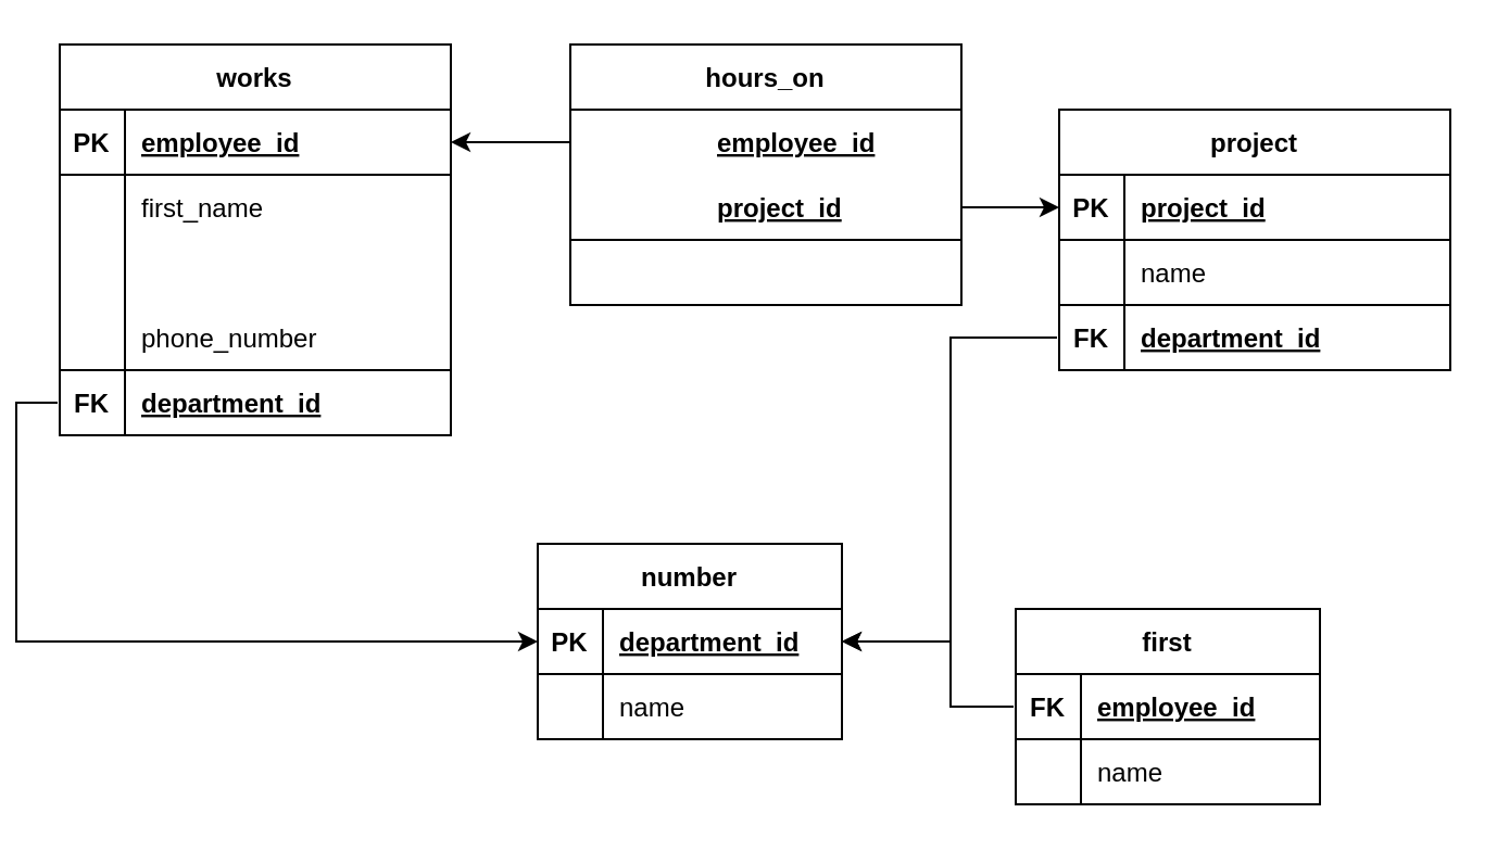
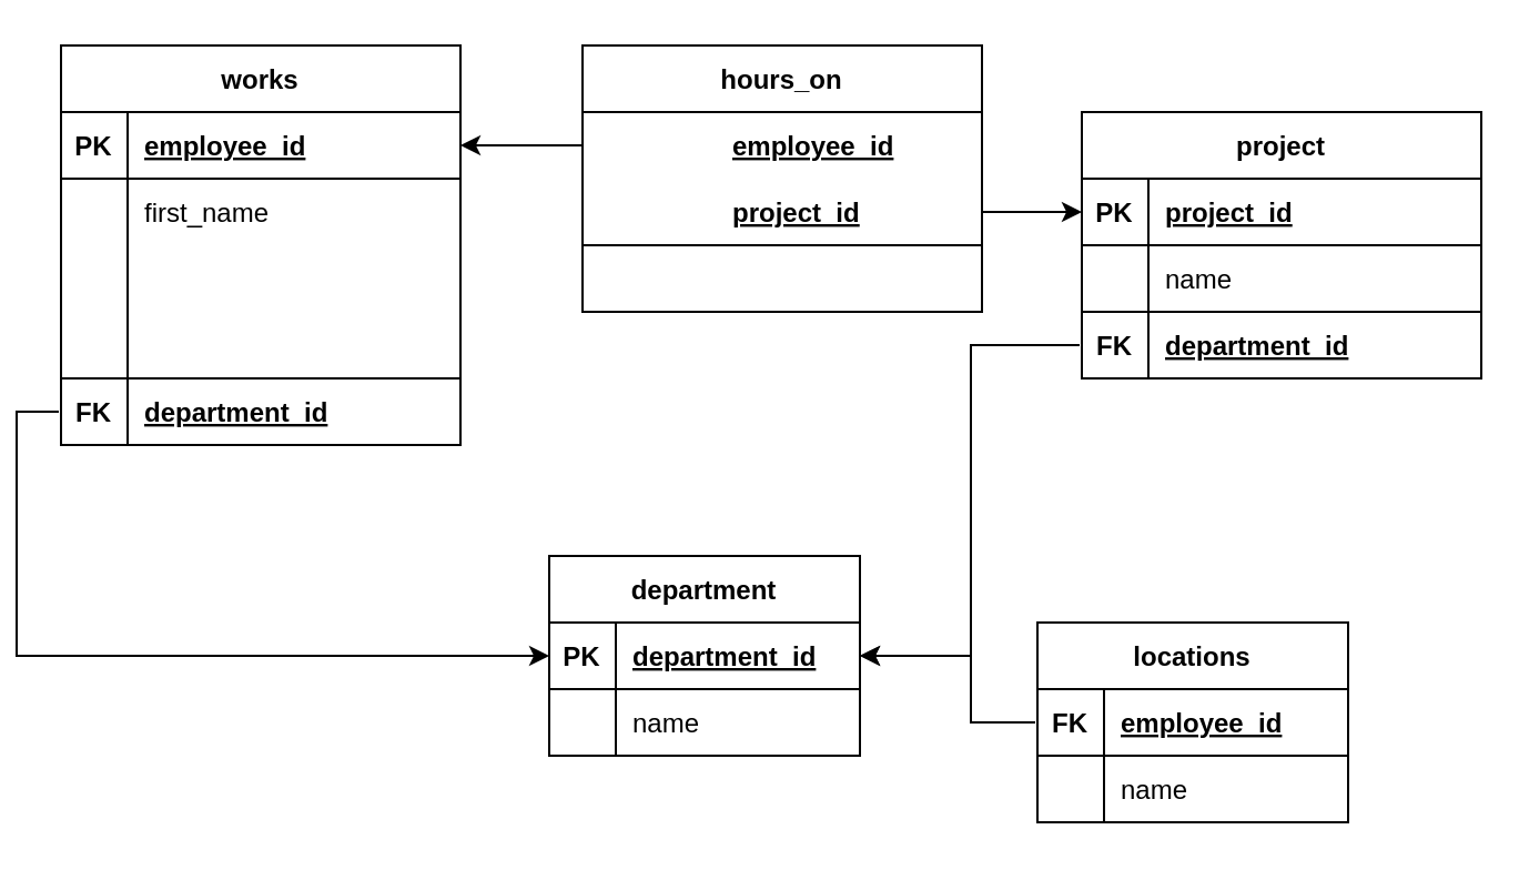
  <mxCell id="0" />
  <mxCell id="1" parent="0" />
  <mxCell id="2" value="works" style="shape=table;startSize=30;container=1;collapsible=1;childLayout=tableLayout;fixedRows=1;rowLines=0;fontStyle=1;align=center;resizeLast=1;" parent="1" vertex="1"><mxGeometry x="20" y="20" width="180" height="180" as="geometry" /></mxCell>
  <mxCell id="3" value="" style="shape=partialRectangle;collapsible=0;dropTarget=0;pointerEvents=0;fillColor=none;top=0;left=0;bottom=1;right=0;points=[[0,0.5],[1,0.5]];portConstraint=eastwest;" parent="2" vertex="1"><mxGeometry y="30" width="180" height="30" as="geometry" /></mxCell>
  <mxCell id="4" value="PK" style="shape=partialRectangle;connectable=0;fillColor=none;top=0;left=0;bottom=0;right=0;fontStyle=1;overflow=hidden;" parent="3" vertex="1"><mxGeometry width="30" height="30" as="geometry" /></mxCell>
  <mxCell id="5" value="employee_id" style="shape=partialRectangle;connectable=0;fillColor=none;top=0;left=0;bottom=0;right=0;align=left;spacingLeft=6;fontStyle=5;overflow=hidden;" parent="3" vertex="1"><mxGeometry x="30" width="150" height="30" as="geometry" /></mxCell>
  <mxCell id="6" value="" style="shape=partialRectangle;collapsible=0;dropTarget=0;pointerEvents=0;fillColor=none;top=0;left=0;bottom=0;right=0;points=[[0,0.5],[1,0.5]];portConstraint=eastwest;" parent="2" vertex="1"><mxGeometry y="60" width="180" height="30" as="geometry" /></mxCell>
  <mxCell id="7" value="" style="shape=partialRectangle;connectable=0;fillColor=none;top=0;left=0;bottom=0;right=0;editable=1;overflow=hidden;" parent="6" vertex="1"><mxGeometry width="30" height="30" as="geometry" /></mxCell>
  <mxCell id="8" value="first_name" style="shape=partialRectangle;connectable=0;fillColor=none;top=0;left=0;bottom=0;right=0;align=left;spacingLeft=6;overflow=hidden;" parent="6" vertex="1"><mxGeometry x="30" width="150" height="30" as="geometry" /></mxCell>
  <mxCell id="9" value="" style="shape=partialRectangle;collapsible=0;dropTarget=0;pointerEvents=0;fillColor=none;top=0;left=0;bottom=0;right=0;points=[[0,0.5],[1,0.5]];portConstraint=eastwest;" parent="2" vertex="1"><mxGeometry y="90" width="180" height="30" as="geometry" /></mxCell>
  <mxCell id="10" value="" style="shape=partialRectangle;connectable=0;fillColor=none;top=0;left=0;bottom=0;right=0;editable=1;overflow=hidden;" parent="9" vertex="1"><mxGeometry width="30" height="30" as="geometry" /></mxCell>
  <mxCell id="11" value="" style="shape=partialRectangle;collapsible=0;dropTarget=0;pointerEvents=0;fillColor=none;top=0;left=0;bottom=0;right=0;points=[[0,0.5],[1,0.5]];portConstraint=eastwest;" parent="2" vertex="1"><mxGeometry y="120" width="180" height="30" as="geometry" /></mxCell>
  <mxCell id="12" value="" style="shape=partialRectangle;connectable=0;fillColor=none;top=0;left=0;bottom=0;right=0;editable=1;overflow=hidden;" parent="11" vertex="1"><mxGeometry width="30" height="30" as="geometry" /></mxCell>
- <mxCell id="13" value="phone_number" style="shape=partialRectangle;connectable=0;fillColor=none;top=0;left=0;bottom=0;right=0;align=left;spacingLeft=6;overflow=hidden;" parent="11" vertex="1"><mxGeometry x="30" width="150" height="30" as="geometry" /></mxCell>
  <mxCell id="14" value="" style="shape=partialRectangle;collapsible=0;dropTarget=0;pointerEvents=0;fillColor=none;top=1;left=0;bottom=1;right=0;points=[[0,0.5],[1,0.5]];portConstraint=eastwest;labelBorderColor=none;verticalAlign=middle;strokeWidth=1;perimeterSpacing=1;sketch=0;shadow=0;" parent="2" vertex="1"><mxGeometry y="150" width="180" height="30" as="geometry" /></mxCell>
  <mxCell id="15" value="FK" style="shape=partialRectangle;connectable=0;fillColor=none;top=0;left=0;bottom=0;right=0;fontStyle=1;overflow=hidden;" parent="14" vertex="1"><mxGeometry width="30" height="30" as="geometry" /></mxCell>
  <mxCell id="16" value="department_id" style="shape=partialRectangle;connectable=0;fillColor=none;top=0;left=0;bottom=0;right=0;align=left;spacingLeft=6;fontStyle=5;overflow=hidden;labelBorderColor=none;" parent="14" vertex="1"><mxGeometry x="30" width="150" height="30" as="geometry" /></mxCell>
  <mxCell id="17" value="project" style="shape=table;startSize=30;container=1;collapsible=1;childLayout=tableLayout;fixedRows=1;rowLines=0;fontStyle=1;align=center;resizeLast=1;" parent="1" vertex="1"><mxGeometry x="480" y="50" width="180" height="120" as="geometry" /></mxCell>
  <mxCell id="18" value="" style="shape=partialRectangle;collapsible=0;dropTarget=0;pointerEvents=0;fillColor=none;top=0;left=0;bottom=1;right=0;points=[[0,0.5],[1,0.5]];portConstraint=eastwest;" parent="17" vertex="1"><mxGeometry y="30" width="180" height="30" as="geometry" /></mxCell>
  <mxCell id="19" value="PK" style="shape=partialRectangle;connectable=0;fillColor=none;top=0;left=0;bottom=0;right=0;fontStyle=1;overflow=hidden;" parent="18" vertex="1"><mxGeometry width="30" height="30" as="geometry" /></mxCell>
  <mxCell id="20" value="project_id" style="shape=partialRectangle;connectable=0;fillColor=none;top=0;left=0;bottom=0;right=0;align=left;spacingLeft=6;fontStyle=5;overflow=hidden;" parent="18" vertex="1"><mxGeometry x="30" width="150" height="30" as="geometry" /></mxCell>
  <mxCell id="21" value="" style="shape=partialRectangle;collapsible=0;dropTarget=0;pointerEvents=0;fillColor=none;top=0;left=0;bottom=0;right=0;points=[[0,0.5],[1,0.5]];portConstraint=eastwest;" parent="17" vertex="1"><mxGeometry y="60" width="180" height="30" as="geometry" /></mxCell>
  <mxCell id="22" value="" style="shape=partialRectangle;connectable=0;fillColor=none;top=0;left=0;bottom=0;right=0;editable=1;overflow=hidden;" parent="21" vertex="1"><mxGeometry width="30" height="30" as="geometry" /></mxCell>
  <mxCell id="23" value="name" style="shape=partialRectangle;connectable=0;fillColor=none;top=0;left=0;bottom=0;right=0;align=left;spacingLeft=6;overflow=hidden;" parent="21" vertex="1"><mxGeometry x="30" width="150" height="30" as="geometry" /></mxCell>
  <mxCell id="24" value="" style="shape=partialRectangle;collapsible=0;dropTarget=0;pointerEvents=0;fillColor=none;top=1;left=0;bottom=1;right=0;points=[[0,0.5],[1,0.5]];portConstraint=eastwest;labelBorderColor=none;verticalAlign=middle;strokeWidth=1;perimeterSpacing=1;sketch=0;shadow=0;" parent="17" vertex="1"><mxGeometry y="90" width="180" height="30" as="geometry" /></mxCell>
  <mxCell id="25" value="FK" style="shape=partialRectangle;connectable=0;fillColor=none;top=0;left=0;bottom=0;right=0;fontStyle=1;overflow=hidden;" parent="24" vertex="1"><mxGeometry width="30" height="30" as="geometry" /></mxCell>
  <mxCell id="26" value="department_id" style="shape=partialRectangle;connectable=0;fillColor=none;top=0;left=0;bottom=0;right=0;align=left;spacingLeft=6;fontStyle=5;overflow=hidden;labelBorderColor=none;" parent="24" vertex="1"><mxGeometry x="30" width="150" height="30" as="geometry" /></mxCell>
  <mxCell id="27" value="hours_on" style="shape=table;startSize=30;container=1;collapsible=1;childLayout=tableLayout;fixedRows=1;rowLines=0;fontStyle=1;align=center;resizeLast=1;shadow=0;sketch=0;strokeWidth=1;" parent="1" vertex="1"><mxGeometry x="255" y="20" width="180" height="120" as="geometry" /></mxCell>
  <mxCell id="28" value="" style="shape=partialRectangle;collapsible=0;dropTarget=0;pointerEvents=0;fillColor=none;top=0;left=0;bottom=0;right=0;points=[[0,0.5],[1,0.5]];portConstraint=eastwest;" parent="27" vertex="1"><mxGeometry y="30" width="180" height="30" as="geometry" /></mxCell>
  <mxCell id="29" value="employee_id" style="shape=partialRectangle;connectable=0;fillColor=none;top=0;left=0;bottom=0;right=0;align=left;spacingLeft=6;fontStyle=5;overflow=hidden;" parent="28" vertex="1"><mxGeometry x="60" width="120" height="30" as="geometry" /></mxCell>
  <mxCell id="30" value="" style="shape=partialRectangle;collapsible=0;dropTarget=0;pointerEvents=0;fillColor=none;top=0;left=0;bottom=1;right=0;points=[[0,0.5],[1,0.5]];portConstraint=eastwest;" parent="27" vertex="1"><mxGeometry y="60" width="180" height="30" as="geometry" /></mxCell>
  <mxCell id="31" value="project_id" style="shape=partialRectangle;connectable=0;fillColor=none;top=0;left=0;bottom=0;right=0;align=left;spacingLeft=6;fontStyle=5;overflow=hidden;" parent="30" vertex="1"><mxGeometry x="60" width="120" height="30" as="geometry" /></mxCell>
  <mxCell id="32" value="" style="shape=partialRectangle;collapsible=0;dropTarget=0;pointerEvents=0;fillColor=none;top=0;left=0;bottom=0;right=0;points=[[0,0.5],[1,0.5]];portConstraint=eastwest;" parent="27" vertex="1"><mxGeometry y="90" width="180" height="30" as="geometry" /></mxCell>
  <mxCell id="33" value="" style="shape=partialRectangle;connectable=0;fillColor=none;top=0;left=0;bottom=0;right=0;editable=1;overflow=hidden;" parent="32" vertex="1"><mxGeometry width="60" height="30" as="geometry" /></mxCell>
  <mxCell id="34" style="edgeStyle=orthogonalEdgeStyle;rounded=0;orthogonalLoop=1;jettySize=auto;html=1;exitX=0;exitY=0.5;exitDx=0;exitDy=0;entryX=1;entryY=0.5;entryDx=0;entryDy=0;" parent="1" source="28" target="3" edge="1"><mxGeometry relative="1" as="geometry" /></mxCell>
  <mxCell id="35" style="edgeStyle=orthogonalEdgeStyle;rounded=0;orthogonalLoop=1;jettySize=auto;html=1;exitX=1;exitY=0.5;exitDx=0;exitDy=0;entryX=0;entryY=0.5;entryDx=0;entryDy=0;" parent="1" source="30" target="18" edge="1"><mxGeometry relative="1" as="geometry" /></mxCell>
- <mxCell id="36" value="number" style="shape=table;startSize=30;container=1;collapsible=1;childLayout=tableLayout;fixedRows=1;rowLines=0;fontStyle=1;align=center;resizeLast=1;" parent="1" vertex="1"><mxGeometry x="240" y="250" width="140" height="90" as="geometry" /></mxCell>
+ <mxCell id="36" value="department" style="shape=table;startSize=30;container=1;collapsible=1;childLayout=tableLayout;fixedRows=1;rowLines=0;fontStyle=1;align=center;resizeLast=1;" parent="1" vertex="1"><mxGeometry x="240" y="250" width="140" height="90" as="geometry" /></mxCell>
  <mxCell id="37" value="" style="shape=partialRectangle;collapsible=0;dropTarget=0;pointerEvents=0;fillColor=none;top=0;left=0;bottom=1;right=0;points=[[0,0.5],[1,0.5]];portConstraint=eastwest;" parent="36" vertex="1"><mxGeometry y="30" width="140" height="30" as="geometry" /></mxCell>
  <mxCell id="38" value="PK" style="shape=partialRectangle;connectable=0;fillColor=none;top=0;left=0;bottom=0;right=0;fontStyle=1;overflow=hidden;" parent="37" vertex="1"><mxGeometry width="30" height="30" as="geometry" /></mxCell>
  <mxCell id="39" value="department_id" style="shape=partialRectangle;connectable=0;fillColor=none;top=0;left=0;bottom=0;right=0;align=left;spacingLeft=6;fontStyle=5;overflow=hidden;" parent="37" vertex="1"><mxGeometry x="30" width="110" height="30" as="geometry" /></mxCell>
  <mxCell id="40" value="" style="shape=partialRectangle;collapsible=0;dropTarget=0;pointerEvents=0;fillColor=none;top=0;left=0;bottom=0;right=0;points=[[0,0.5],[1,0.5]];portConstraint=eastwest;" parent="36" vertex="1"><mxGeometry y="60" width="140" height="30" as="geometry" /></mxCell>
  <mxCell id="41" value="" style="shape=partialRectangle;connectable=0;fillColor=none;top=0;left=0;bottom=0;right=0;editable=1;overflow=hidden;" parent="40" vertex="1"><mxGeometry width="30" height="30" as="geometry" /></mxCell>
  <mxCell id="42" value="name" style="shape=partialRectangle;connectable=0;fillColor=none;top=0;left=0;bottom=0;right=0;align=left;spacingLeft=6;overflow=hidden;" parent="40" vertex="1"><mxGeometry x="30" width="110" height="30" as="geometry" /></mxCell>
- <mxCell id="43" value="first" style="shape=table;startSize=30;container=1;collapsible=1;childLayout=tableLayout;fixedRows=1;rowLines=0;fontStyle=1;align=center;resizeLast=1;" parent="1" vertex="1"><mxGeometry x="460" y="280" width="140" height="90" as="geometry" /></mxCell>
+ <mxCell id="43" value="locations" style="shape=table;startSize=30;container=1;collapsible=1;childLayout=tableLayout;fixedRows=1;rowLines=0;fontStyle=1;align=center;resizeLast=1;" parent="1" vertex="1"><mxGeometry x="460" y="280" width="140" height="90" as="geometry" /></mxCell>
  <mxCell id="44" value="" style="shape=partialRectangle;collapsible=0;dropTarget=0;pointerEvents=0;fillColor=none;top=1;left=0;bottom=1;right=0;points=[[0,0.5],[1,0.5]];portConstraint=eastwest;labelBorderColor=none;verticalAlign=middle;strokeWidth=1;perimeterSpacing=1;sketch=0;shadow=0;" parent="43" vertex="1"><mxGeometry y="30" width="140" height="30" as="geometry" /></mxCell>
  <mxCell id="45" value="FK" style="shape=partialRectangle;connectable=0;fillColor=none;top=0;left=0;bottom=0;right=0;fontStyle=1;overflow=hidden;" parent="44" vertex="1"><mxGeometry width="30" height="30" as="geometry" /></mxCell>
  <mxCell id="46" value="employee_id" style="shape=partialRectangle;connectable=0;fillColor=none;top=0;left=0;bottom=0;right=0;align=left;spacingLeft=6;fontStyle=5;overflow=hidden;labelBorderColor=none;" parent="44" vertex="1"><mxGeometry x="30" width="110" height="30" as="geometry" /></mxCell>
  <mxCell id="47" value="" style="shape=partialRectangle;collapsible=0;dropTarget=0;pointerEvents=0;fillColor=none;top=0;left=0;bottom=0;right=0;points=[[0,0.5],[1,0.5]];portConstraint=eastwest;" parent="43" vertex="1"><mxGeometry y="60" width="140" height="30" as="geometry" /></mxCell>
  <mxCell id="48" value="" style="shape=partialRectangle;connectable=0;fillColor=none;top=0;left=0;bottom=0;right=0;editable=1;overflow=hidden;" parent="47" vertex="1"><mxGeometry width="30" height="30" as="geometry" /></mxCell>
  <mxCell id="49" value="name" style="shape=partialRectangle;connectable=0;fillColor=none;top=0;left=0;bottom=0;right=0;align=left;spacingLeft=6;overflow=hidden;" parent="47" vertex="1"><mxGeometry x="30" width="110" height="30" as="geometry" /></mxCell>
  <mxCell id="50" style="edgeStyle=orthogonalEdgeStyle;rounded=0;orthogonalLoop=1;jettySize=auto;html=1;exitX=0;exitY=0.5;exitDx=0;exitDy=0;entryX=1;entryY=0.5;entryDx=0;entryDy=0;" parent="1" source="24" target="37" edge="1"><mxGeometry relative="1" as="geometry" /></mxCell>
  <mxCell id="51" style="edgeStyle=orthogonalEdgeStyle;rounded=0;orthogonalLoop=1;jettySize=auto;html=1;exitX=0;exitY=0.5;exitDx=0;exitDy=0;entryX=0;entryY=0.5;entryDx=0;entryDy=0;" parent="1" source="14" target="37" edge="1"><mxGeometry relative="1" as="geometry" /></mxCell>
  <mxCell id="52" style="edgeStyle=orthogonalEdgeStyle;rounded=0;orthogonalLoop=1;jettySize=auto;html=1;exitX=0;exitY=0.5;exitDx=0;exitDy=0;entryX=1;entryY=0.5;entryDx=0;entryDy=0;" edge="1" parent="1" source="44" target="37"><mxGeometry relative="1" as="geometry"><Array as="points"><mxPoint x="430" y="325" /><mxPoint x="430" y="295" /></Array></mxGeometry></mxCell>
